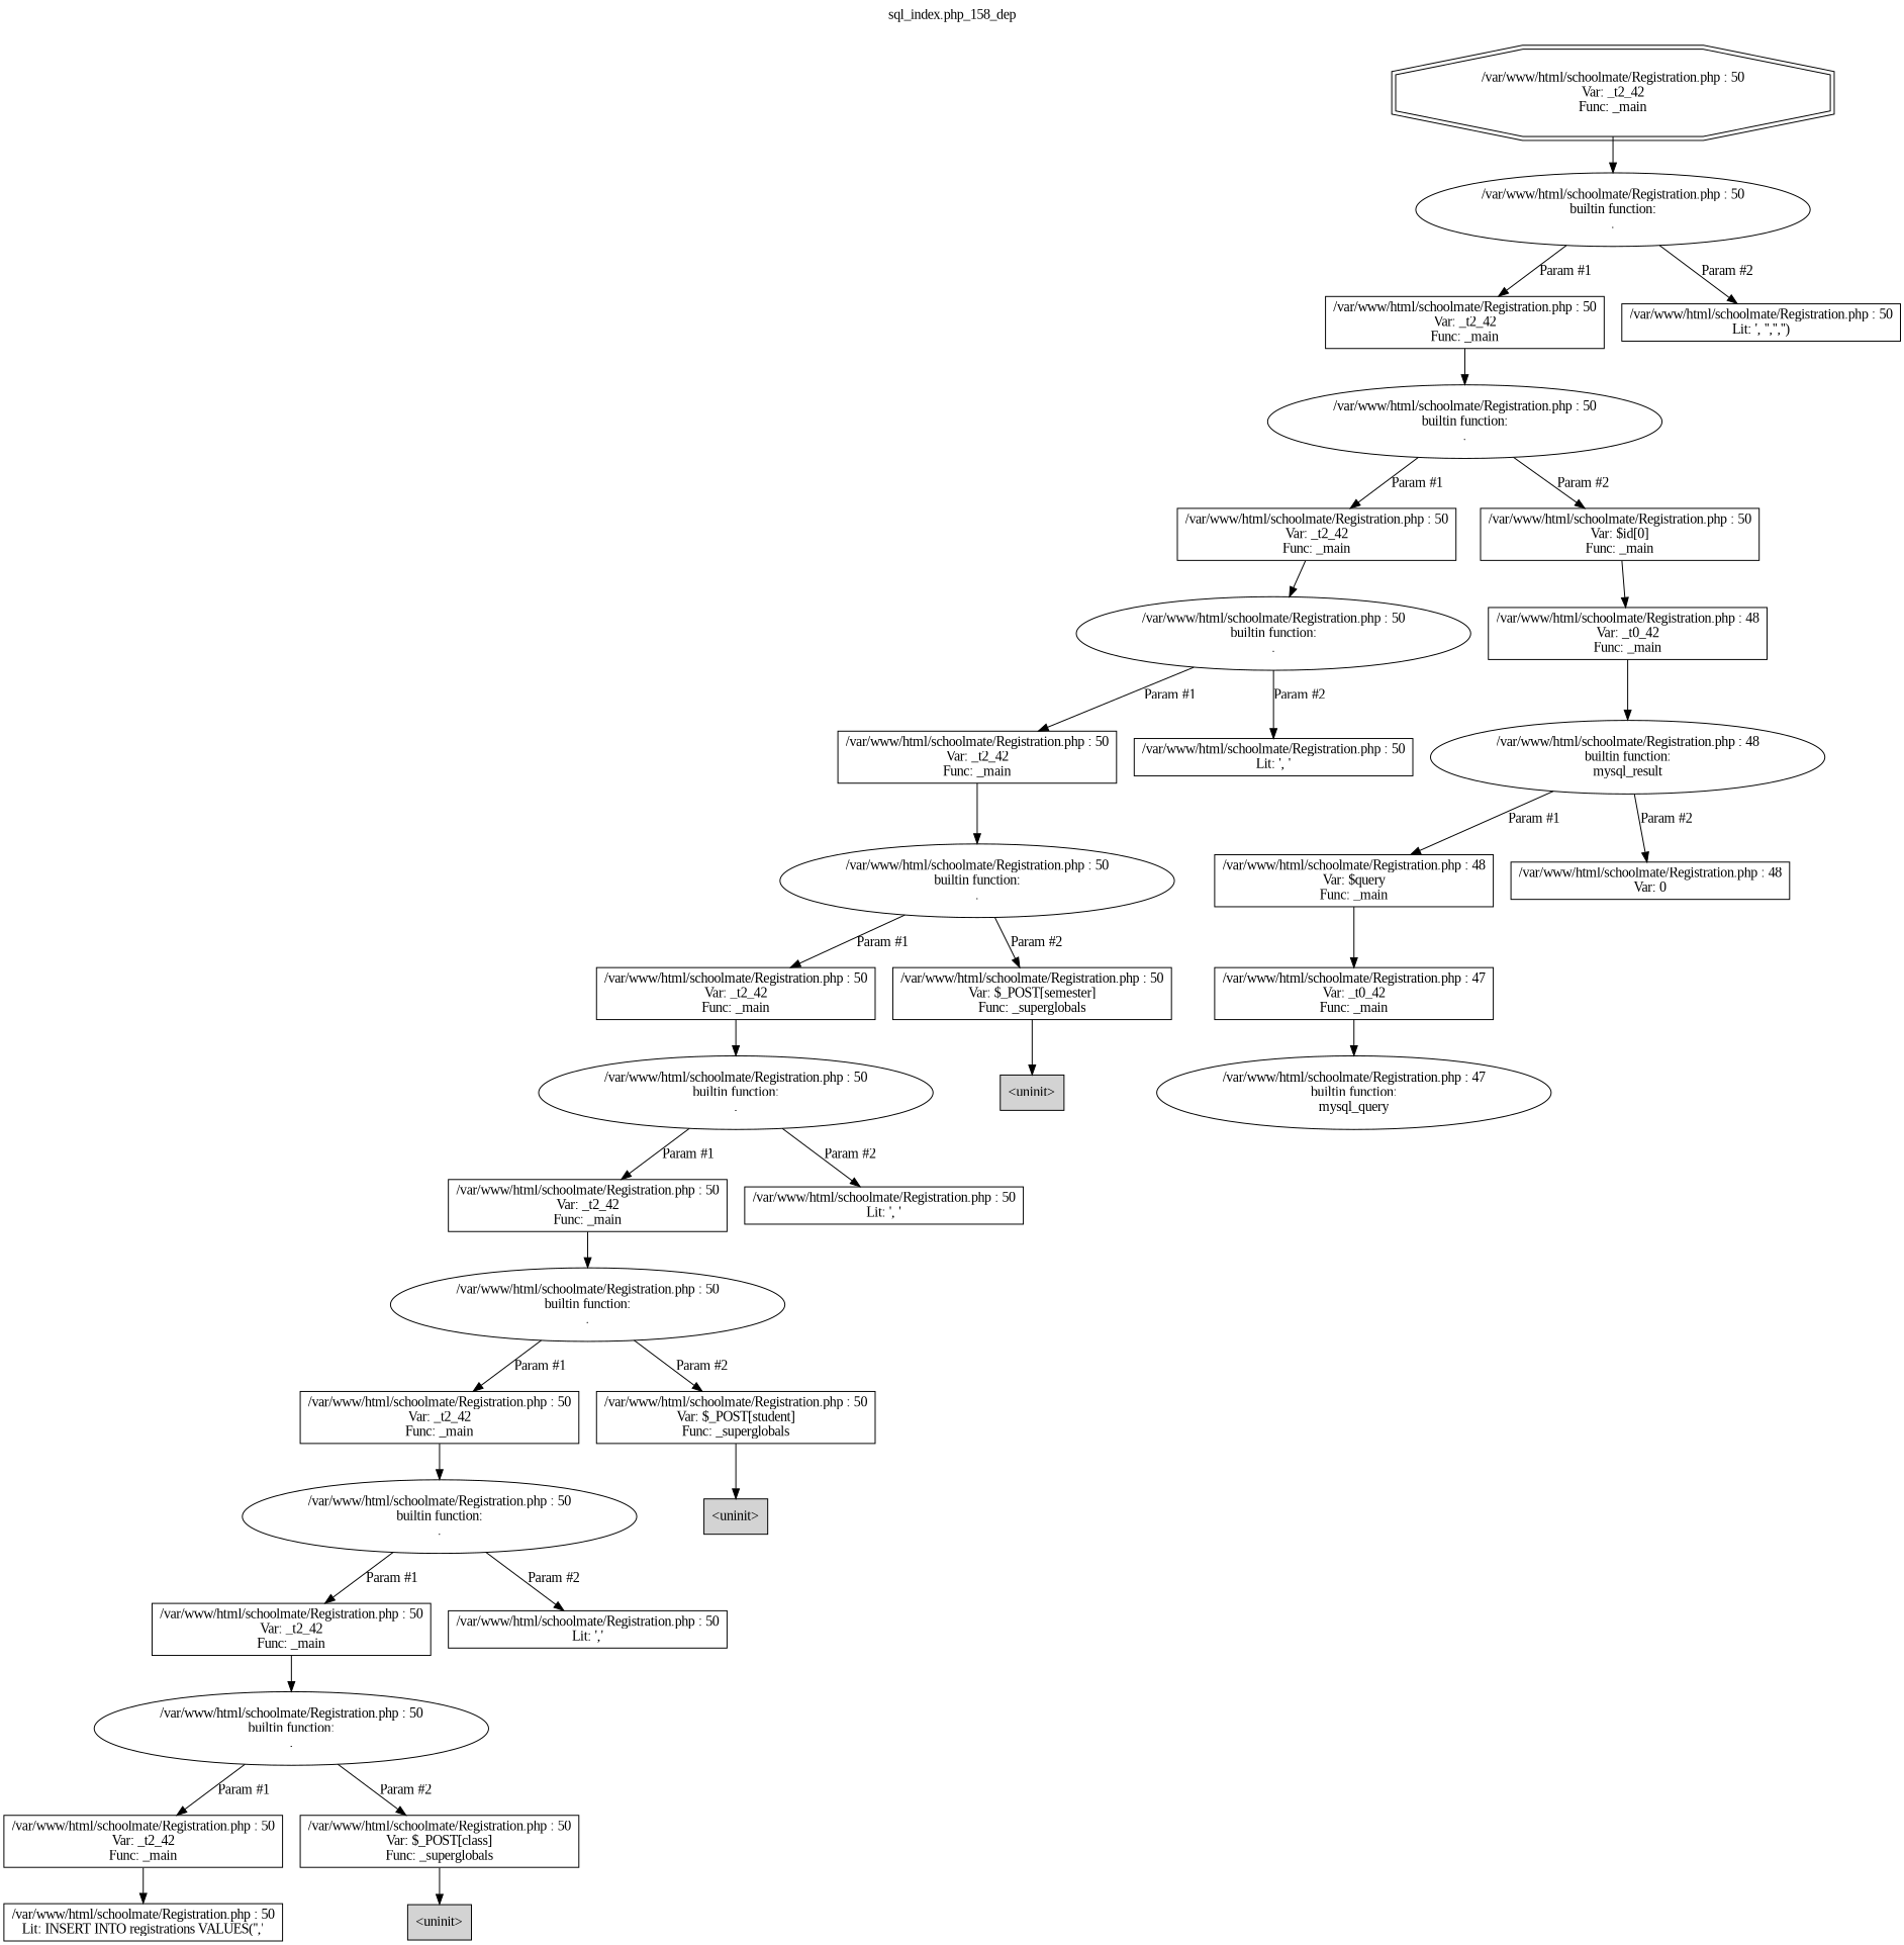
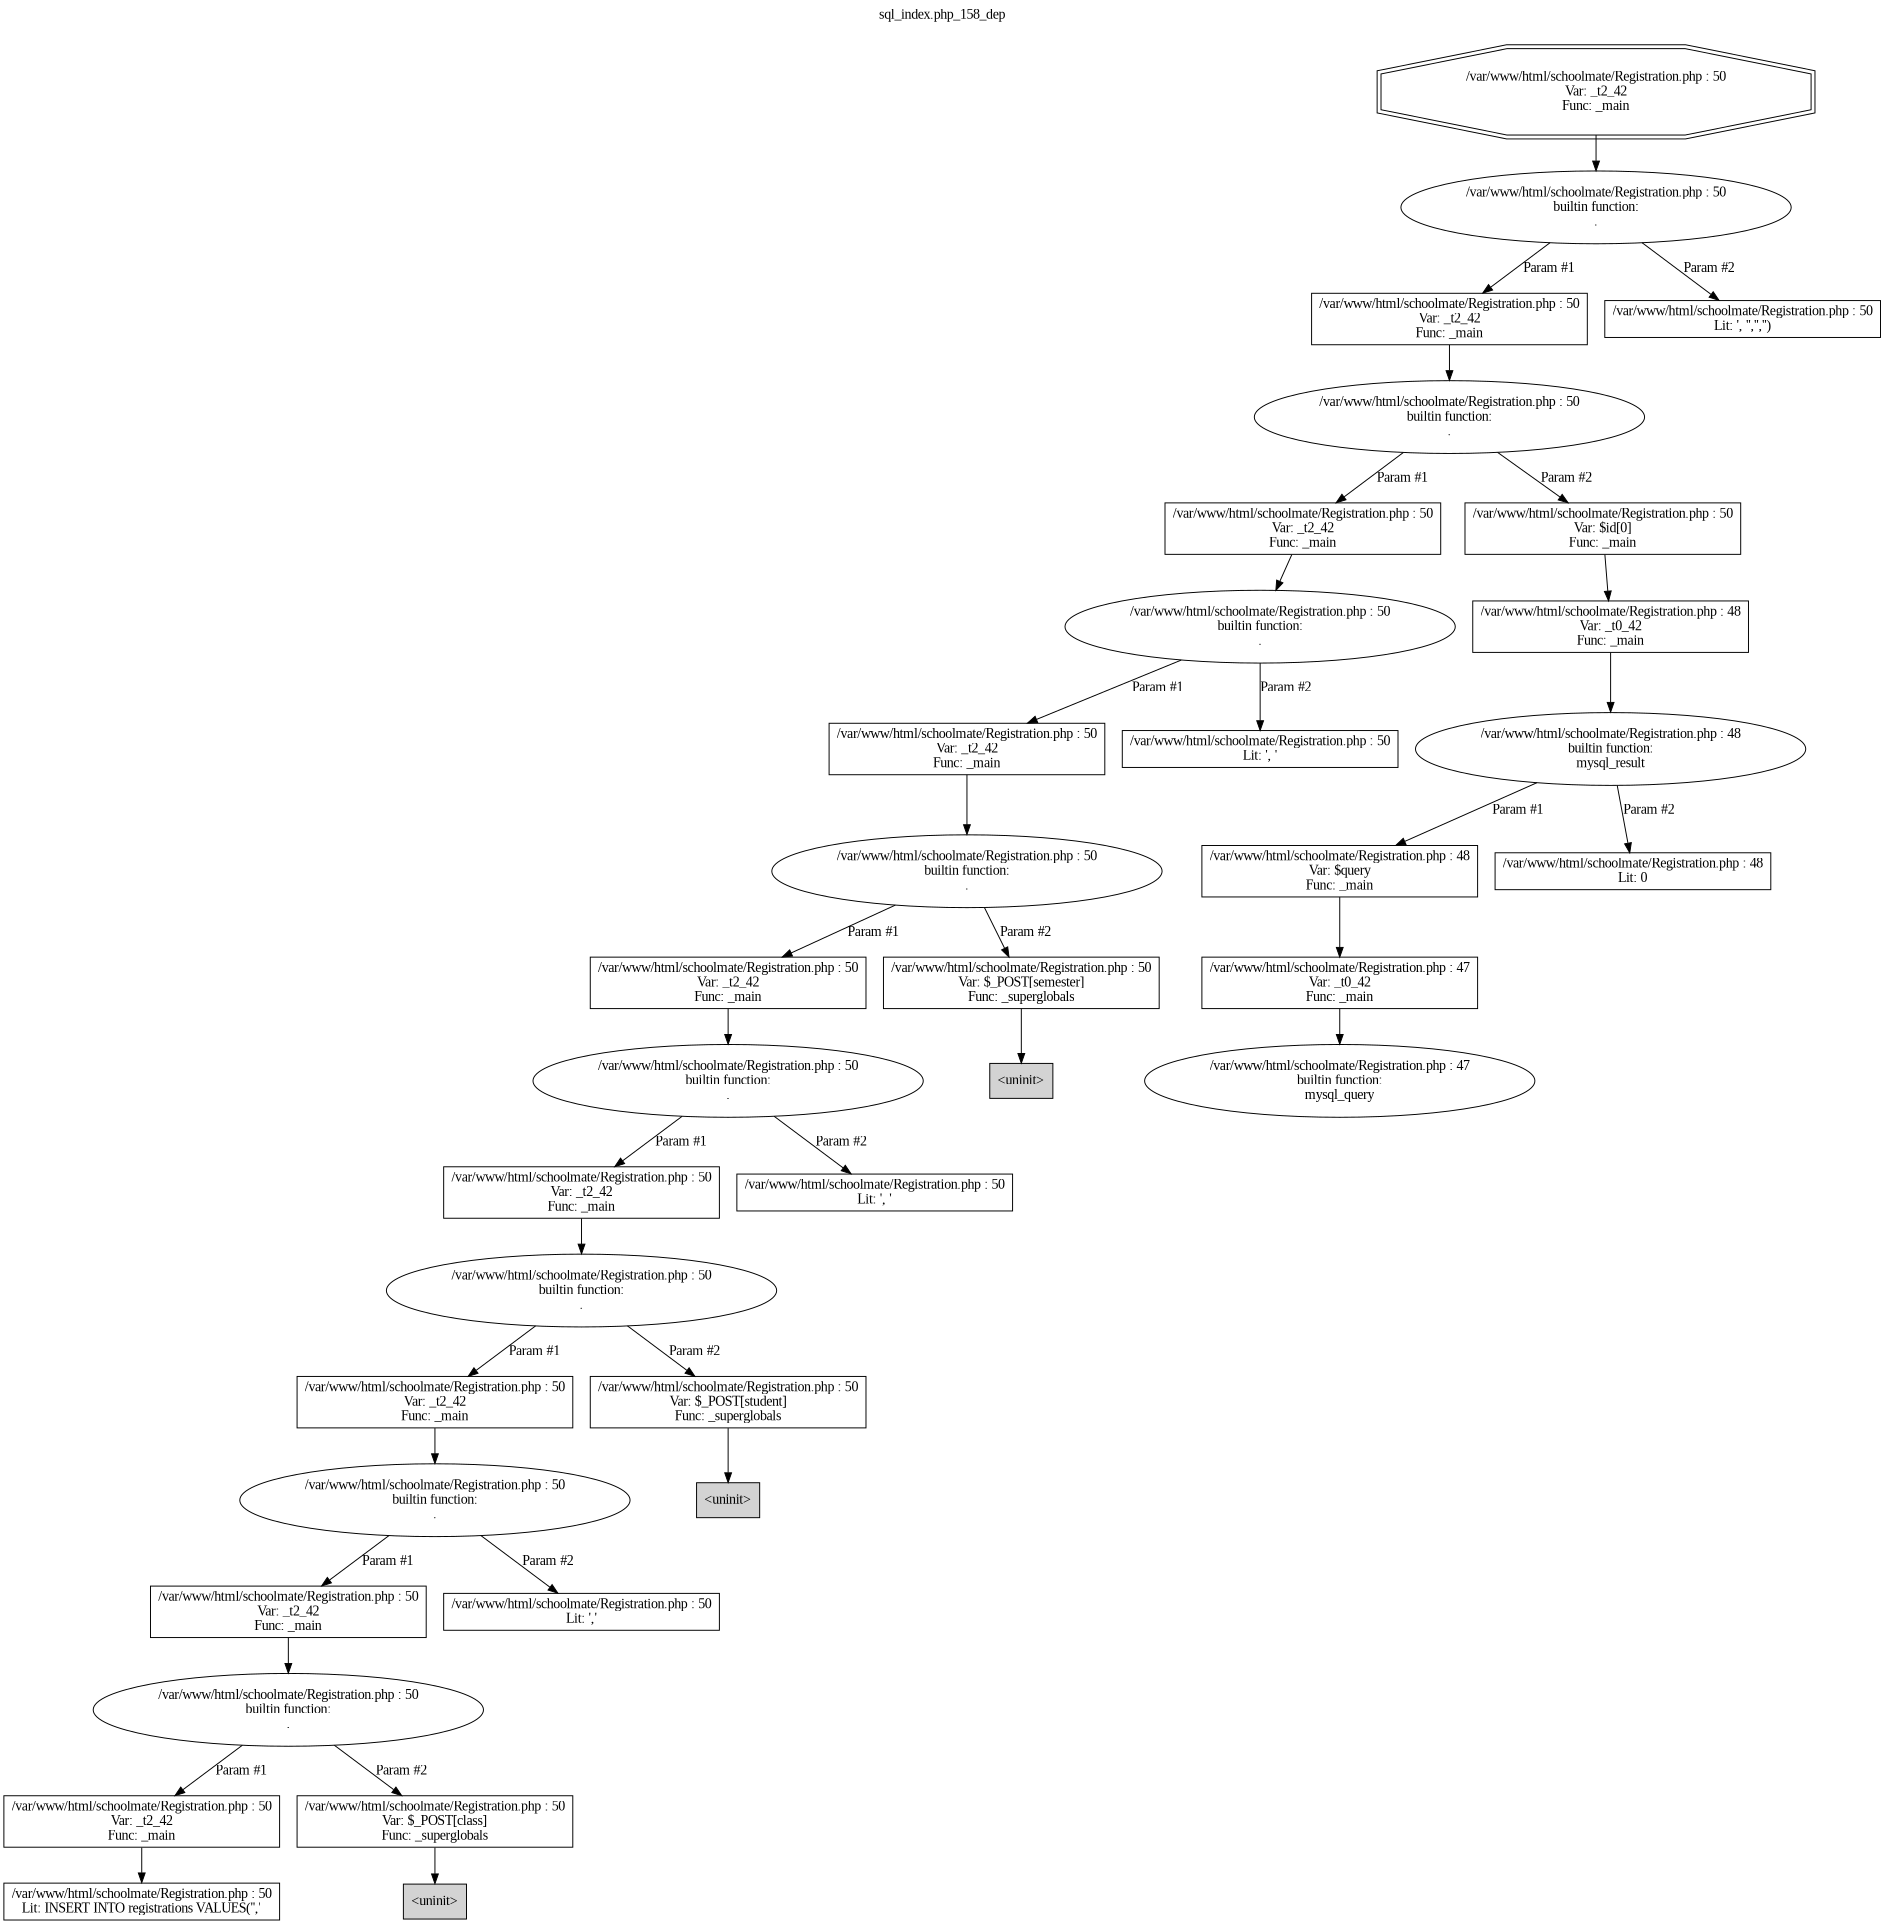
  digraph {
    label="sql_index.php_158_dep"
    labelloc=t
    fontname="Liberation Serif"
    node [shape=box fontname="Liberation Serif"]
    edge [fontname="Liberation Serif"]
    n1 [label="/var/www/html/schoolmate/Registration.php : 50\nVar: _t2_42\nFunc: _main\n" shape=doubleoctagon]
    n2 [label="/var/www/html/schoolmate/Registration.php : 50\nbuiltin function:\n.\n" shape=ellipse]
    n3 [label="/var/www/html/schoolmate/Registration.php : 50\nVar: _t2_42\nFunc: _main\n"]
    n4 [label="/var/www/html/schoolmate/Registration.php : 50\nLit: ', '','','')\n"]
    n5 [label="/var/www/html/schoolmate/Registration.php : 50\nbuiltin function:\n.\n" shape=ellipse]
    n6 [label="/var/www/html/schoolmate/Registration.php : 50\nVar: _t2_42\nFunc: _main\n"]
    n7 [label="/var/www/html/schoolmate/Registration.php : 50\nVar: $id[0]\nFunc: _main\n"]
    n8 [label="/var/www/html/schoolmate/Registration.php : 50\nbuiltin function:\n.\n" shape=ellipse]
    n9 [label="/var/www/html/schoolmate/Registration.php : 50\nVar: _t2_42\nFunc: _main\n"]
    n10 [label="/var/www/html/schoolmate/Registration.php : 50\nLit: ', '\n"]
    n11 [label="/var/www/html/schoolmate/Registration.php : 50\nbuiltin function:\n.\n" shape=ellipse]
    n12 [label="/var/www/html/schoolmate/Registration.php : 50\nVar: _t2_42\nFunc: _main\n"]
    n13 [label="/var/www/html/schoolmate/Registration.php : 50\nVar: $_POST[semester]\nFunc: _superglobals\n"]
    n14 [label="/var/www/html/schoolmate/Registration.php : 50\nbuiltin function:\n.\n" shape=ellipse]
    n15 [label="/var/www/html/schoolmate/Registration.php : 50\nVar: _t2_42\nFunc: _main\n"]
    n16 [label="/var/www/html/schoolmate/Registration.php : 50\nLit: ', '\n"]
    n17 [label="/var/www/html/schoolmate/Registration.php : 50\nbuiltin function:\n.\n" shape=ellipse]
    n18 [label="/var/www/html/schoolmate/Registration.php : 50\nVar: _t2_42\nFunc: _main\n"]
    n19 [label="/var/www/html/schoolmate/Registration.php : 50\nVar: $_POST[student]\nFunc: _superglobals\n"]
    n20 [label="/var/www/html/schoolmate/Registration.php : 50\nbuiltin function:\n.\n" shape=ellipse]
    n21 [label="/var/www/html/schoolmate/Registration.php : 50\nVar: _t2_42\nFunc: _main\n"]
    n22 [label="/var/www/html/schoolmate/Registration.php : 50\nLit: ','\n"]
    n23 [label="/var/www/html/schoolmate/Registration.php : 50\nbuiltin function:\n.\n" shape=ellipse]
    n24 [label="/var/www/html/schoolmate/Registration.php : 50\nVar: _t2_42\nFunc: _main\n"]
    n25 [label="/var/www/html/schoolmate/Registration.php : 50\nVar: $_POST[class]\nFunc: _superglobals\n"]
    n26 [label="/var/www/html/schoolmate/Registration.php : 50\nLit: INSERT INTO registrations VALUES('','\n"]
    n27 [label="<uninit>" style=filled]
    n28 [label="<uninit>" style=filled]
    n29 [label="<uninit>" style=filled]
    n30 [label="/var/www/html/schoolmate/Registration.php : 48\nVar: _t0_42\nFunc: _main\n"]
    n31 [label="/var/www/html/schoolmate/Registration.php : 48\nbuiltin function:\nmysql_result\n" shape=ellipse]
    n32 [label="/var/www/html/schoolmate/Registration.php : 48\nVar: $query\nFunc: _main\n"]
-   n33 [label="/var/www/html/schoolmate/Registration.php : 48\nVar: 0\n"]
+   n33 [label="/var/www/html/schoolmate/Registration.php : 48\nLit: 0\n"]
    n34 [label="/var/www/html/schoolmate/Registration.php : 47\nVar: _t0_42\nFunc: _main\n"]
    n35 [label="/var/www/html/schoolmate/Registration.php : 47\nbuiltin function:\nmysql_query\n" shape=ellipse]
    n1 -> n2
    n2 -> n3 [label="Param #1"]
    n2 -> n4 [label="Param #2"]
    n3 -> n5
    n5 -> n6 [label="Param #1"]
    n5 -> n7 [label="Param #2"]
    n6 -> n8
    n7 -> n30
    n8 -> n9 [label="Param #1"]
    n8 -> n10 [label="Param #2"]
    n9 -> n11
    n11 -> n12 [label="Param #1"]
    n11 -> n13 [label="Param #2"]
    n12 -> n14
    n13 -> n29
    n14 -> n15 [label="Param #1"]
    n14 -> n16 [label="Param #2"]
    n15 -> n17
    n17 -> n18 [label="Param #1"]
    n17 -> n19 [label="Param #2"]
    n18 -> n20
    n19 -> n28
    n20 -> n21 [label="Param #1"]
    n20 -> n22 [label="Param #2"]
    n21 -> n23
    n23 -> n24 [label="Param #1"]
    n23 -> n25 [label="Param #2"]
    n24 -> n26
    n25 -> n27
    n30 -> n31
    n31 -> n32 [label="Param #1"]
    n31 -> n33 [label="Param #2"]
    n32 -> n34
    n34 -> n35
  }
